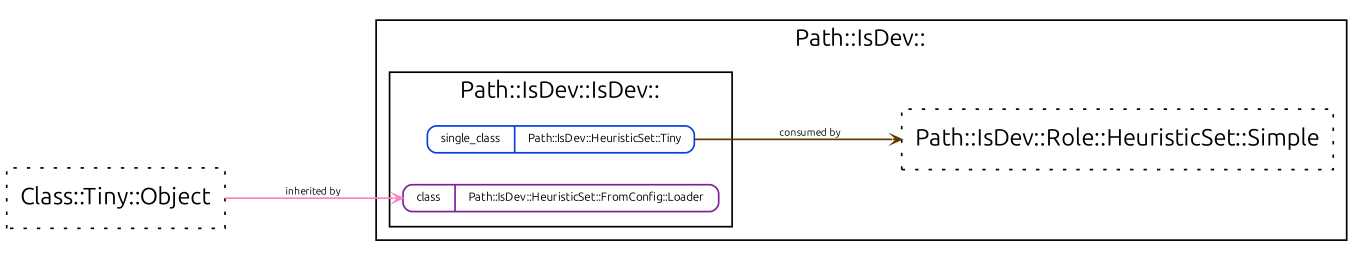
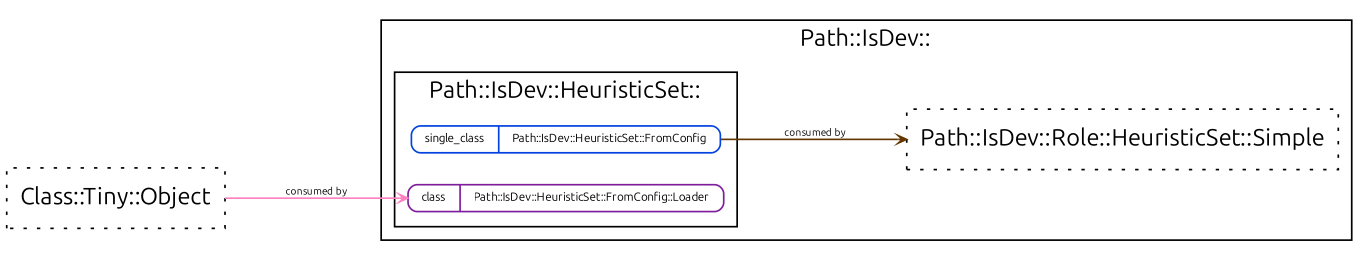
  strict digraph {
    compound=1
    concentrate=1
    fontname=Ubuntu
    rankdir=LR
    ranksep=1
    smoothing=triangle
    splines=spline
    node [fontname=Ubuntu shape=Mrecord style=solid]
    edge [arrowhead=open arrowsize=0.5 dir=forward fontname=Ubuntu fontsize=6 headclip=1 minlen=1 samehead=head tailclip=1]
-   n1 [color="#0343df" fontsize=7 height=0.1 label="{{<port1> single_class}|<port2> Path::IsDev::HeuristicSet::Tiny}"]
+   n1 [color="#0343df" fontsize=7 height=0.1 label="{{<port1> single_class}|<port2> Path::IsDev::HeuristicSet::FromConfig}"]
    n2 [color="#7e1e9c" fontsize=7 height=0.1 label="{{<port1> class}|<port2> Path::IsDev::HeuristicSet::FromConfig::Loader}"]
    n3 [label="<port1> Path::IsDev::Role::HeuristicSet::Simple" shape=record style=dotted]
    n4 [label="<port1> Class::Tiny::Object" shape=record style=dotted]
    subgraph cluster_1 {
      label="Path::IsDev::"
      rank=max
      n3
      subgraph cluster_2 {
-       label="Path::IsDev::IsDev::"
+       label="Path::IsDev::HeuristicSet::"
        rank=max
        n1
        n2
      }
    }
    n1 -> n3 [color="#653700" label="consumed by" weight=5]
-   n4 -> n2 [color="#ff81c0" label="inherited by" weight=10]
+   n4 -> n2 [color="#ff81c0" label="consumed by" weight=10]
  }
